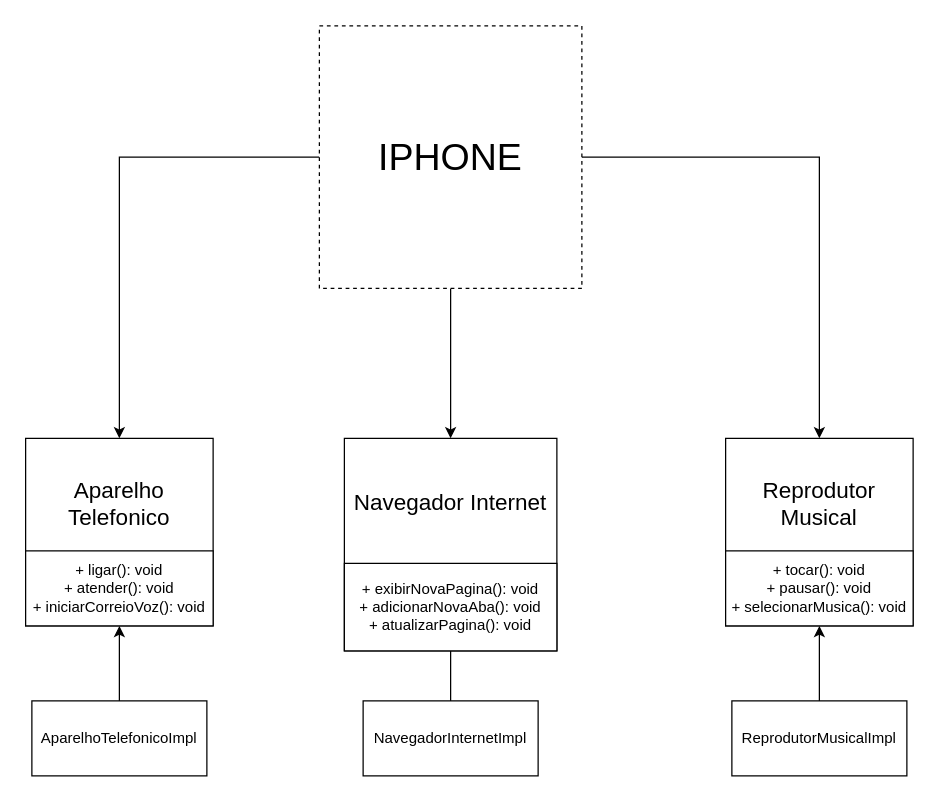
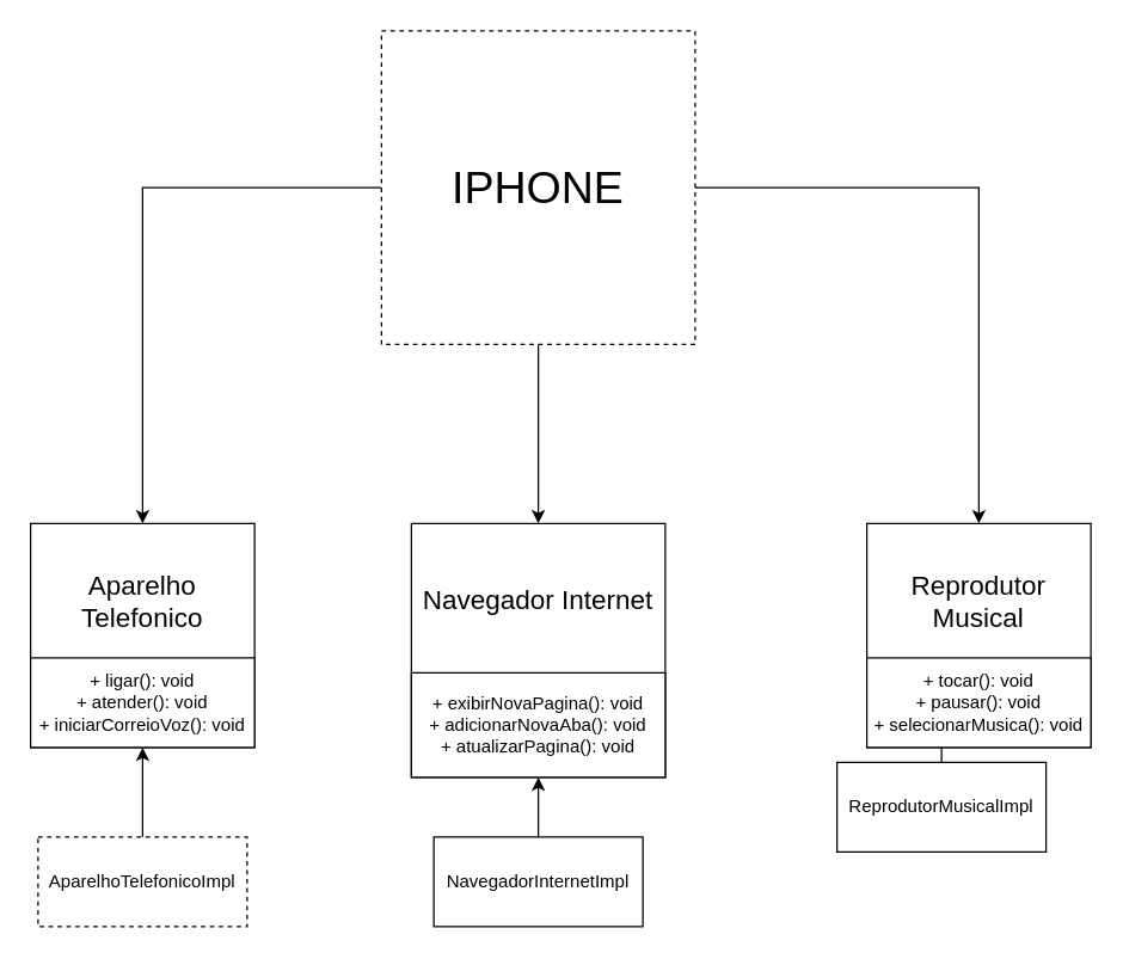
  <mxCell id="0" />
  <mxCell id="1" parent="0" />
  <mxCell id="2" value="&lt;font style=&quot;font-size: 18px;&quot;&gt;Navegador Internet&lt;br&gt;&lt;br&gt;&lt;br&gt;&lt;br&gt;&lt;/font&gt;" style="whiteSpace=wrap;html=1;aspect=fixed;" vertex="1" parent="1"><mxGeometry x="275" y="350" width="170" height="170" as="geometry" /></mxCell>
  <mxCell id="3" value="&lt;font style=&quot;font-size: 18px;&quot;&gt;Aparelho Telefonico&lt;br&gt;&lt;br&gt;&lt;br&gt;&lt;/font&gt;" style="whiteSpace=wrap;html=1;aspect=fixed;" vertex="1" parent="1"><mxGeometry x="20" y="350" width="150" height="150" as="geometry" /></mxCell>
  <mxCell id="4" value="&lt;font style=&quot;font-size: 18px;&quot;&gt;Reprodutor Musical&lt;br&gt;&lt;br&gt;&lt;br&gt;&lt;/font&gt;" style="whiteSpace=wrap;html=1;aspect=fixed;" vertex="1" parent="1"><mxGeometry x="580" y="350" width="150" height="150" as="geometry" /></mxCell>
  <mxCell id="5" style="edgeStyle=orthogonalEdgeStyle;rounded=0;orthogonalLoop=1;jettySize=auto;html=1;entryX=0.5;entryY=1;entryDx=0;entryDy=0;" edge="1" parent="1" source="6" target="3"><mxGeometry relative="1" as="geometry" /></mxCell>
- <mxCell id="6" value="AparelhoTelefonicoImpl" style="rounded=0;whiteSpace=wrap;html=1;" vertex="1" parent="1"><mxGeometry x="25" y="560" width="140" height="60" as="geometry" /></mxCell>
- <mxCell id="7" style="edgeStyle=orthogonalEdgeStyle;rounded=0;orthogonalLoop=1;jettySize=auto;html=1;exitX=0.5;exitY=0;exitDx=0;exitDy=0;entryX=0.5;entryY=1;entryDx=0;entryDy=0;endArrow=none;" edge="1" parent="1" source="8" target="2"><mxGeometry relative="1" as="geometry" /></mxCell>
+ <mxCell id="6" value="AparelhoTelefonicoImpl" style="rounded=0;whiteSpace=wrap;html=1;dashed=1;" vertex="1" parent="1"><mxGeometry x="25" y="560" width="140" height="60" as="geometry" /></mxCell>
+ <mxCell id="7" style="edgeStyle=orthogonalEdgeStyle;rounded=0;orthogonalLoop=1;jettySize=auto;html=1;exitX=0.5;exitY=0;exitDx=0;exitDy=0;entryX=0.5;entryY=1;entryDx=0;entryDy=0;" edge="1" parent="1" source="8" target="2"><mxGeometry relative="1" as="geometry" /></mxCell>
  <mxCell id="8" value="NavegadorInternetImpl" style="rounded=0;whiteSpace=wrap;html=1;" vertex="1" parent="1"><mxGeometry x="290" y="560" width="140" height="60" as="geometry" /></mxCell>
  <mxCell id="9" style="edgeStyle=orthogonalEdgeStyle;rounded=0;orthogonalLoop=1;jettySize=auto;html=1;entryX=0.5;entryY=1;entryDx=0;entryDy=0;" edge="1" parent="1" source="10" target="4"><mxGeometry relative="1" as="geometry" /></mxCell>
- <mxCell id="10" value="ReprodutorMusicalImpl" style="rounded=0;whiteSpace=wrap;html=1;" vertex="1" parent="1"><mxGeometry x="585" y="560" width="140" height="60" as="geometry" /></mxCell>
+ <mxCell id="10" value="ReprodutorMusicalImpl" style="rounded=0;whiteSpace=wrap;html=1;" vertex="1" parent="1"><mxGeometry x="560" y="510" width="140" height="60" as="geometry" /></mxCell>
  <mxCell id="11" value="+ ligar(): void&lt;br&gt;+ atender(): void&lt;br&gt;+ iniciarCorreioVoz(): void" style="rounded=0;whiteSpace=wrap;html=1;" vertex="1" parent="1"><mxGeometry x="20" y="440" width="150" height="60" as="geometry" /></mxCell>
  <mxCell id="12" value="+ exibirNovaPagina(): void&lt;br&gt;+&amp;nbsp;adicionarNovaAba(): void&lt;br&gt;+&amp;nbsp;atualizarPagina(): void" style="rounded=0;whiteSpace=wrap;html=1;" vertex="1" parent="1"><mxGeometry x="275" y="450" width="170" height="70" as="geometry" /></mxCell>
  <mxCell id="13" value="+ tocar(): void&lt;br&gt;+ pausar(): void&lt;br&gt;+&amp;nbsp;selecionarMusica(): void" style="rounded=0;whiteSpace=wrap;html=1;" vertex="1" parent="1"><mxGeometry x="580" y="440" width="150" height="60" as="geometry" /></mxCell>
  <mxCell id="14" style="edgeStyle=orthogonalEdgeStyle;rounded=0;orthogonalLoop=1;jettySize=auto;html=1;entryX=0.5;entryY=0;entryDx=0;entryDy=0;" edge="1" parent="1" source="17" target="3"><mxGeometry relative="1" as="geometry" /></mxCell>
  <mxCell id="15" style="edgeStyle=orthogonalEdgeStyle;rounded=0;orthogonalLoop=1;jettySize=auto;html=1;entryX=0.5;entryY=0;entryDx=0;entryDy=0;" edge="1" parent="1" source="17" target="2"><mxGeometry relative="1" as="geometry" /></mxCell>
  <mxCell id="16" style="edgeStyle=orthogonalEdgeStyle;rounded=0;orthogonalLoop=1;jettySize=auto;html=1;entryX=0.5;entryY=0;entryDx=0;entryDy=0;" edge="1" parent="1" source="17" target="4"><mxGeometry relative="1" as="geometry" /></mxCell>
  <mxCell id="17" value="&lt;font style=&quot;font-size: 30px;&quot;&gt;IPHONE&lt;/font&gt;" style="whiteSpace=wrap;html=1;aspect=fixed;dashed=1;" vertex="1" parent="1"><mxGeometry x="255" y="20" width="210" height="210" as="geometry" /></mxCell>
